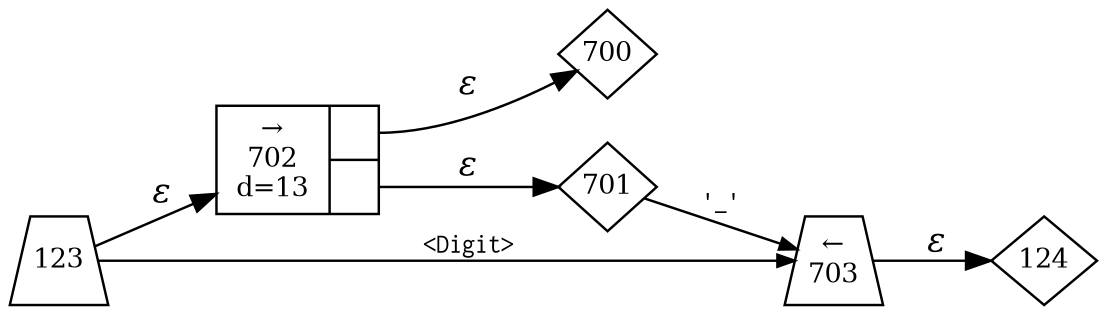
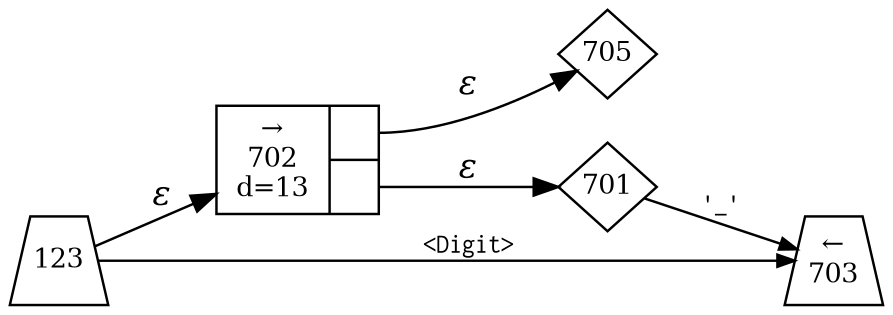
  digraph {
    rankdir=LR
    node [fixedsize=true fontsize=11 shape=diamond peripheries=1]
    edge [fontname="Times-Italic"]
-   n1 [label=124 width=.6 peripheries=""]
    n2 [label=123 shape=trapezium width=.55]
    n3 [fixedsize=false label="{&rarr;\n702\nd=13|{<p0>|<p1>}}" shape=record]
    n4 [label="&larr;\n703" shape=trapezium width=.55]
-   n5 [label=700 width=.55]
+   n5 [label=705 width=.55]
    n6 [label=701 width=.55]
    n2 -> n3 [label="&epsilon;"]
    n2 -> n4 [arrowhead=normal arrowsize=.7 fontname=Courier fontsize=11 label="<Digit>"]
    n3 -> n5 [label="&epsilon;" tailport=p0]
    n3 -> n6 [label="&epsilon;" tailport=p1]
-   n4 -> n1 [label="&epsilon;"]
    n6 -> n4 [arrowhead=normal arrowsize=.7 fontname=Courier fontsize=11 label="'_'"]
  }
